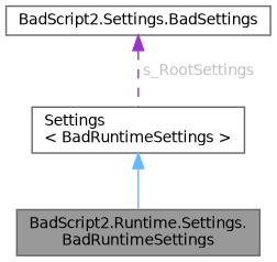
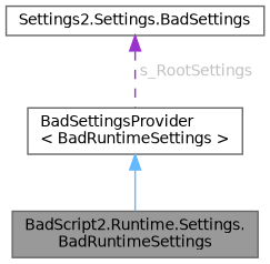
  digraph {
    node [color=gray40 fillcolor=white fontname=Helvetica fontsize=10 shape=box style=filled]
    edge [dir=back fontname=Helvetica fontsize=10 labelfontname=Helvetica labelfontsize=10]
    n1 [fillcolor=grey60 fontcolor=black height=0.2 label="BadScript2.Runtime.Settings.\lBadRuntimeSettings" width=0.4]
-   n2 [height=0.2 label="Settings\l\< BadRuntimeSettings \>" width=0.4]
-   n3 [height=0.2 label="BadScript2.Settings.BadSettings" width=0.4]
+   n2 [height=0.2 label="BadSettingsProvider\l\< BadRuntimeSettings \>" width=0.4]
+   n3 [height=0.2 label="Settings2.Settings.BadSettings" width=0.4]
    n2 -> n1 [color=steelblue1 style=solid]
    n3 -> n2 [color=darkorchid3 fontcolor=grey label=" s_RootSettings" style=dashed]
  }
